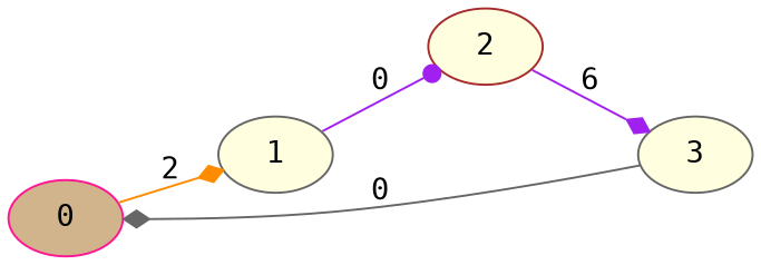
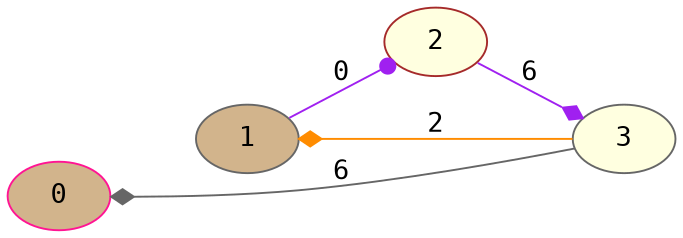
  digraph {
    fontname="DejaVu Sans Mono"
    rankdir=LR
    ranksep=equally
    node [color=gray40 fillcolor=tan fontname="DejaVu Sans Mono" style=filled]
    edge [arrowhead=diamond color=purple fontname="DejaVu Sans Mono"]
    0 [color=deeppink]
-   1 [fillcolor=lightyellow]
+   1
    2 [color=brown fillcolor=lightyellow]
    3 [fillcolor=lightyellow]
    subgraph sub_1 {
      rank=same
      0
    }
    subgraph sub_2 {
      rank=same
      1
    }
    subgraph sub_3 {
      rank=same
      2
    }
    subgraph sub_4 {
      rank=same
      3
    }
    subgraph sub_5 {
      rank=same
    }
-   0 -> 1 [color=darkorange label=2]
+   3 -> 1 [color=darkorange label=2]
    1 -> 2 [arrowhead=dot label=0]
    2 -> 3 [label=6]
-   3 -> 0 [color=gray40 label=0]
+   3 -> 0 [color=gray40 label=6]
  }
